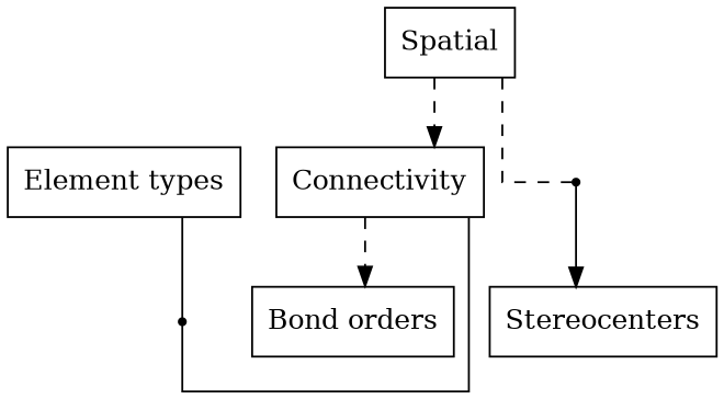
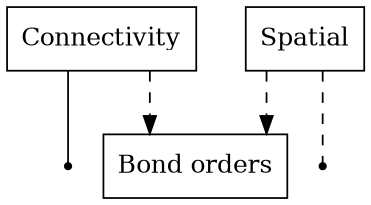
  digraph {
    concentrate=true
    rankdir=TB
    splines=ortho
    node [shape=box]
    n1 [label="Bond orders"]
    n2 [label=Connectivity]
    i1 [shape=point]
-   n4 [label="Element types"]
    n5 [label=Spatial]
    i2 [shape=point]
-   n7 [label=Stereocenters]
    n2 -> n1 [style=dashed]
    n2 -> i1 [dir=none]
-   n4 -> i1 [dir=none]
-   n5 -> n2 [style=dashed]
+   n5 -> n1 [style=dashed]
    n5 -> i2 [dir=none style=dashed]
-   i2 -> n7
  }
